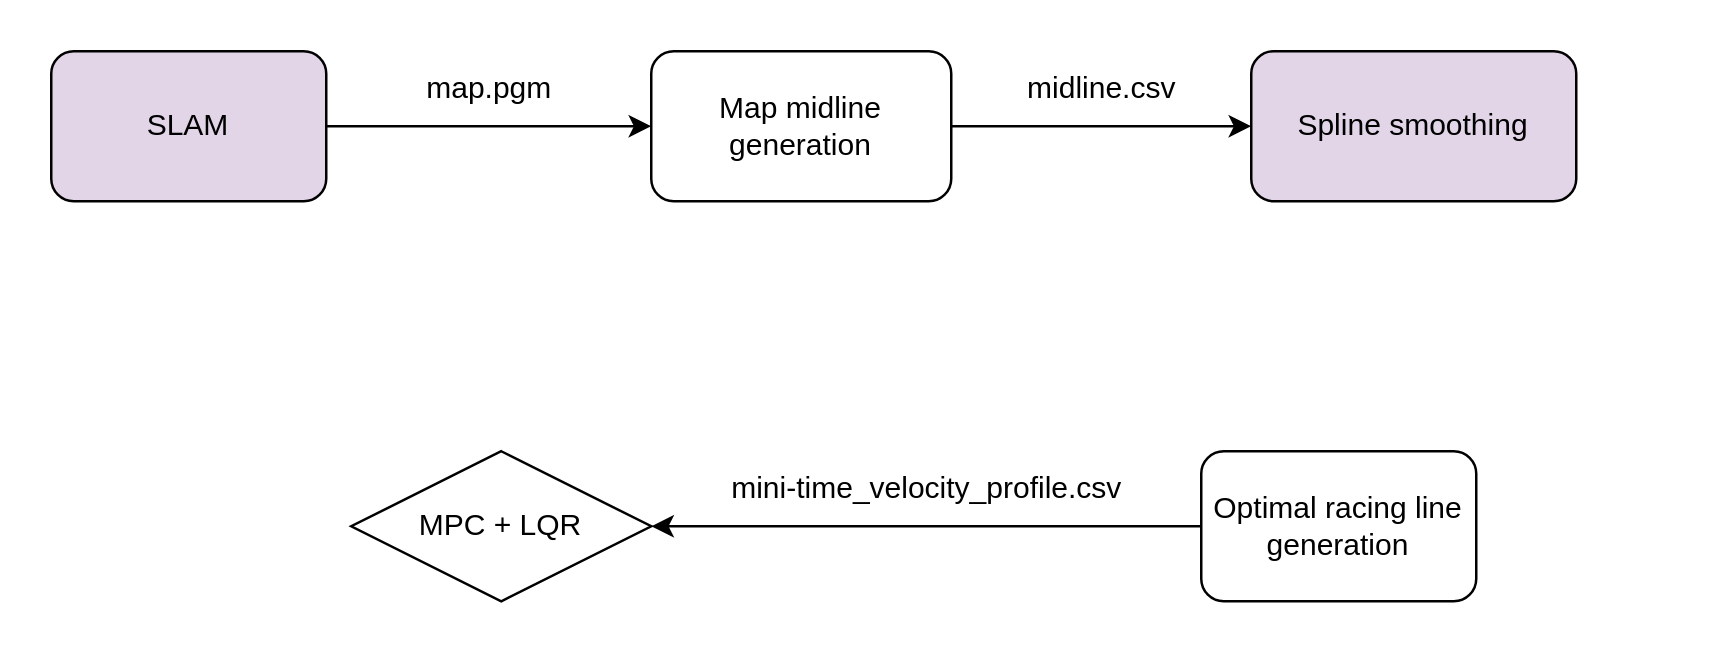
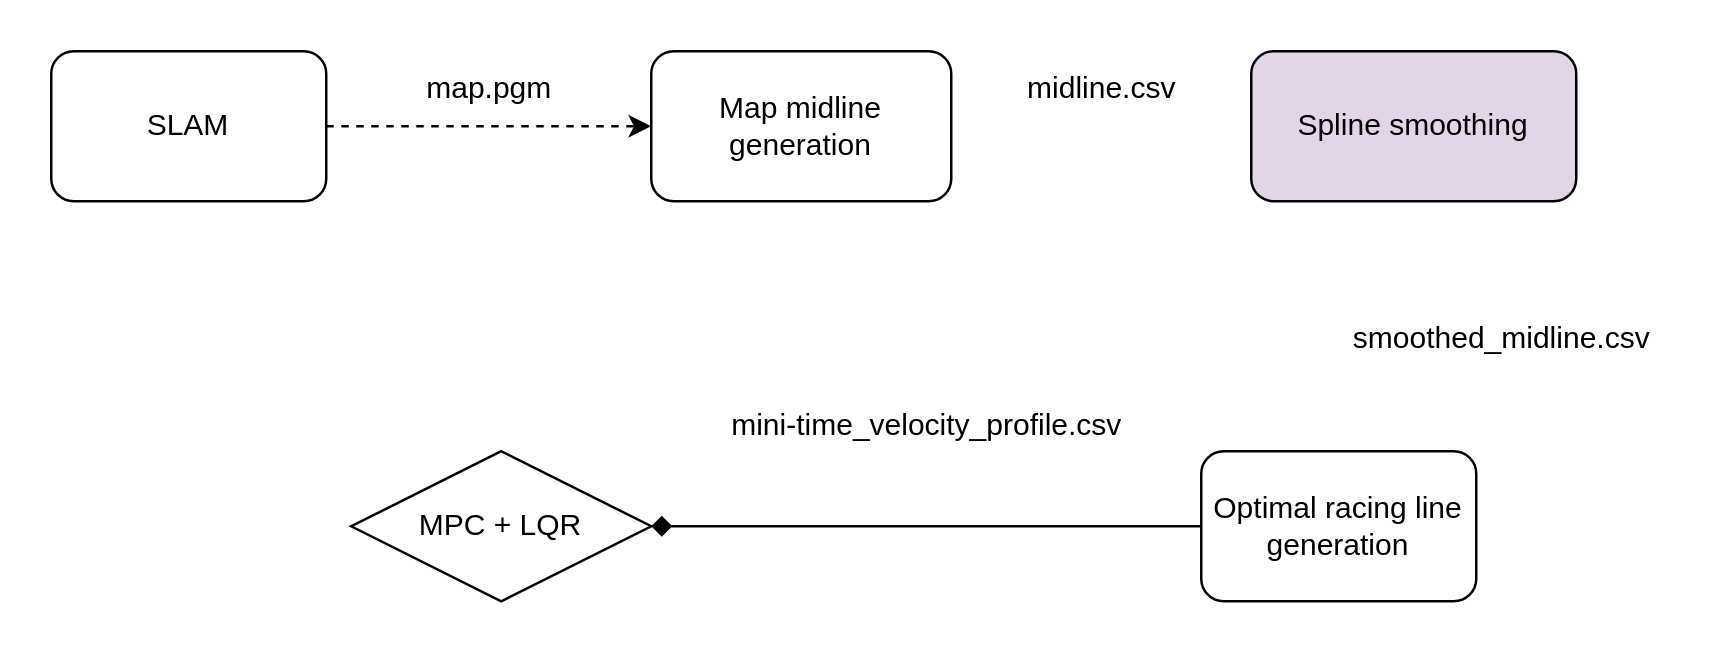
  <mxCell id="0" />
  <mxCell id="1" parent="0" />
- <mxCell id="2" style="edgeStyle=orthogonalEdgeStyle;rounded=0;orthogonalLoop=1;jettySize=auto;html=1;entryX=0;entryY=0.5;entryDx=0;entryDy=0;" edge="1" parent="1" source="3" target="5"><mxGeometry relative="1" as="geometry" /></mxCell>
- <mxCell id="3" value="SLAM" style="rounded=1;whiteSpace=wrap;html=1;fillColor=#e1d5e7;" vertex="1" parent="1"><mxGeometry x="20" y="20" width="110" height="60" as="geometry" /></mxCell>
- <mxCell id="4" style="edgeStyle=orthogonalEdgeStyle;rounded=0;orthogonalLoop=1;jettySize=auto;html=1;entryX=0;entryY=0.5;entryDx=0;entryDy=0;" edge="1" parent="1" source="5" target="6"><mxGeometry relative="1" as="geometry" /></mxCell>
+ <mxCell id="2" style="edgeStyle=orthogonalEdgeStyle;rounded=0;orthogonalLoop=1;jettySize=auto;html=1;entryX=0;entryY=0.5;entryDx=0;entryDy=0;dashed=1;" edge="1" parent="1" source="3" target="5"><mxGeometry relative="1" as="geometry" /></mxCell>
+ <mxCell id="3" value="SLAM" style="rounded=1;whiteSpace=wrap;html=1;" vertex="1" parent="1"><mxGeometry x="20" y="20" width="110" height="60" as="geometry" /></mxCell>
  <mxCell id="5" value="Map midline generation" style="rounded=1;whiteSpace=wrap;html=1;" vertex="1" parent="1"><mxGeometry x="260" y="20" width="120" height="60" as="geometry" /></mxCell>
  <mxCell id="6" value="Spline smoothing" style="rounded=1;whiteSpace=wrap;html=1;fillColor=#e1d5e7;" vertex="1" parent="1"><mxGeometry x="500" y="20" width="130" height="60" as="geometry" /></mxCell>
- <mxCell id="7" style="edgeStyle=orthogonalEdgeStyle;rounded=0;orthogonalLoop=1;jettySize=auto;html=1;entryX=1;entryY=0.5;entryDx=0;entryDy=0;" edge="1" parent="1" source="8" target="9"><mxGeometry relative="1" as="geometry" /></mxCell>
+ <mxCell id="7" style="edgeStyle=orthogonalEdgeStyle;rounded=0;orthogonalLoop=1;jettySize=auto;html=1;entryX=1;entryY=0.5;entryDx=0;entryDy=0;endArrow=diamond;" edge="1" parent="1" source="8" target="9"><mxGeometry relative="1" as="geometry" /></mxCell>
  <mxCell id="8" value="Optimal racing line generation" style="rounded=1;whiteSpace=wrap;html=1;" vertex="1" parent="1"><mxGeometry x="480" y="180" width="110" height="60" as="geometry" /></mxCell>
  <mxCell id="9" value="&lt;div&gt;MPC + LQR&lt;/div&gt;" style="rhombus;whiteSpace=wrap;html=1;" vertex="1" parent="1"><mxGeometry x="140" y="180" width="120" height="60" as="geometry" /></mxCell>
  <mxCell id="10" value="map.pgm" style="text;html=1;align=center;verticalAlign=middle;resizable=0;points=[];autosize=1;strokeColor=none;fillColor=none;" vertex="1" parent="1"><mxGeometry x="160" y="20" width="70" height="30" as="geometry" /></mxCell>
  <mxCell id="11" value="midline.csv" style="text;html=1;align=center;verticalAlign=middle;resizable=0;points=[];autosize=1;strokeColor=none;fillColor=none;" vertex="1" parent="1"><mxGeometry x="400" y="20" width="80" height="30" as="geometry" /></mxCell>
- <mxCell id="13" value="&lt;div&gt;mini-time_velocity_profile.csv&lt;/div&gt;" style="text;html=1;align=center;verticalAlign=middle;resizable=0;points=[];autosize=1;strokeColor=none;fillColor=none;" vertex="1" parent="1"><mxGeometry x="280" y="180" width="180" height="30" as="geometry" /></mxCell>
+ <mxCell id="12" value="&lt;div&gt;smoothed_midline.csv&lt;/div&gt;" style="text;html=1;align=center;verticalAlign=middle;resizable=0;points=[];autosize=1;strokeColor=none;fillColor=none;" vertex="1" parent="1"><mxGeometry x="530" y="120" width="140" height="30" as="geometry" /></mxCell>
+ <mxCell id="13" value="&lt;div&gt;mini-time_velocity_profile.csv&lt;/div&gt;" style="text;html=1;align=center;verticalAlign=middle;resizable=0;points=[];autosize=1;strokeColor=none;fillColor=none;" vertex="1" parent="1"><mxGeometry x="280" y="155" width="180" height="30" as="geometry" /></mxCell>
